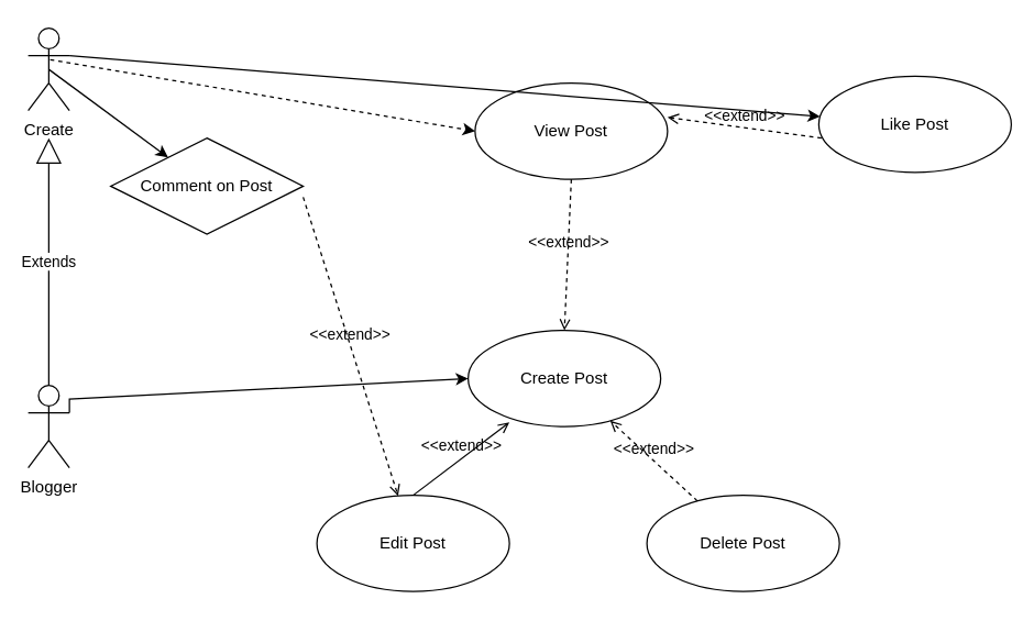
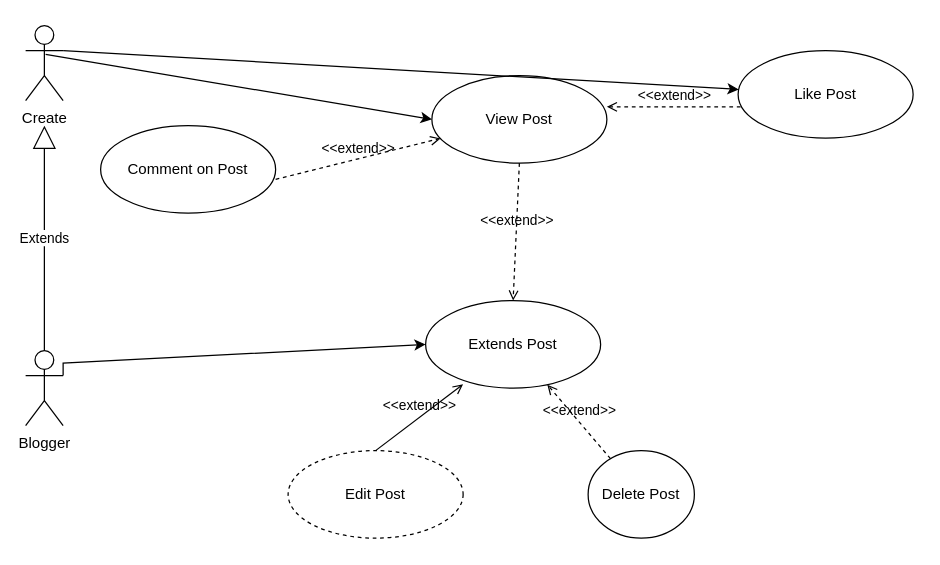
  <mxCell id="0" />
  <mxCell id="1" parent="0" />
  <mxCell id="2" value="Create" style="shape=umlActor;verticalLabelPosition=bottom;verticalAlign=top;html=1;" vertex="1" parent="1"><mxGeometry x="20" y="20" width="30" height="60" as="geometry" /></mxCell>
  <mxCell id="3" value="Blogger" style="shape=umlActor;verticalLabelPosition=bottom;verticalAlign=top;html=1;" vertex="1" parent="1"><mxGeometry x="20" y="280" width="30" height="60" as="geometry" /></mxCell>
  <mxCell id="4" value="Extends" style="endArrow=block;endSize=16;endFill=0;html=1;rounded=0;exitX=0.5;exitY=0;exitDx=0;exitDy=0;exitPerimeter=0;" edge="1" parent="1" source="3"><mxGeometry width="160" relative="1" as="geometry"><mxPoint x="30" y="260" as="sourcePoint" /><mxPoint x="35" y="100" as="targetPoint" /></mxGeometry></mxCell>
- <mxCell id="5" value="Create Post" style="ellipse;whiteSpace=wrap;html=1;" vertex="1" parent="1"><mxGeometry x="340" y="240" width="140" height="70" as="geometry" /></mxCell>
+ <mxCell id="5" value="Extends Post" style="ellipse;whiteSpace=wrap;html=1;" vertex="1" parent="1"><mxGeometry x="340" y="240" width="140" height="70" as="geometry" /></mxCell>
  <mxCell id="6" value="" style="endArrow=classic;html=1;rounded=0;entryX=0;entryY=0.5;entryDx=0;entryDy=0;exitX=1;exitY=0.333;exitDx=0;exitDy=0;exitPerimeter=0;" edge="1" parent="1" source="3" target="5"><mxGeometry width="50" height="50" relative="1" as="geometry"><mxPoint x="100" y="310" as="sourcePoint" /><mxPoint x="180" y="230" as="targetPoint" /><Array as="points"><mxPoint x="50" y="290" /></Array></mxGeometry></mxCell>
- <mxCell id="7" value="Edit Post" style="ellipse;whiteSpace=wrap;html=1;" vertex="1" parent="1"><mxGeometry x="230" y="360" width="140" height="70" as="geometry" /></mxCell>
- <mxCell id="8" value="Delete Post" style="ellipse;whiteSpace=wrap;html=1;" vertex="1" parent="1"><mxGeometry x="470" y="360" width="140" height="70" as="geometry" /></mxCell>
+ <mxCell id="7" value="Edit Post" style="ellipse;whiteSpace=wrap;html=1;dashed=1;" vertex="1" parent="1"><mxGeometry x="230" y="360" width="140" height="70" as="geometry" /></mxCell>
+ <mxCell id="8" value="Delete Post" style="ellipse;whiteSpace=wrap;html=1;" vertex="1" parent="1"><mxGeometry x="470" y="360" width="85" height="70" as="geometry" /></mxCell>
  <mxCell id="9" value="&amp;lt;&amp;lt;extend&amp;gt;&amp;gt;" style="html=1;verticalAlign=bottom;labelBackgroundColor=none;endArrow=open;endFill=0;dashed=0;rounded=0;exitX=0.5;exitY=0;exitDx=0;exitDy=0;entryX=0.214;entryY=0.957;entryDx=0;entryDy=0;entryPerimeter=0;" edge="1" parent="1" source="7" target="5"><mxGeometry width="160" relative="1" as="geometry"><mxPoint x="300" y="210" as="sourcePoint" /><mxPoint x="460" y="210" as="targetPoint" /></mxGeometry></mxCell>
  <mxCell id="10" value="&amp;lt;&amp;lt;extend&amp;gt;&amp;gt;" style="html=1;verticalAlign=bottom;labelBackgroundColor=none;endArrow=open;endFill=0;dashed=1;rounded=0;" edge="1" parent="1" source="8" target="5"><mxGeometry width="160" relative="1" as="geometry"><mxPoint x="470" y="360" as="sourcePoint" /><mxPoint x="536" y="307" as="targetPoint" /></mxGeometry></mxCell>
  <mxCell id="11" value="View Post" style="ellipse;whiteSpace=wrap;html=1;" vertex="1" parent="1"><mxGeometry x="345" y="60" width="140" height="70" as="geometry" /></mxCell>
- <mxCell id="12" value="" style="endArrow=classic;html=1;rounded=0;entryX=0;entryY=0.5;entryDx=0;entryDy=0;exitX=0.533;exitY=0.383;exitDx=0;exitDy=0;exitPerimeter=0;dashed=1;" edge="1" parent="1" source="2" target="11"><mxGeometry width="50" height="50" relative="1" as="geometry"><mxPoint x="50" y="45" as="sourcePoint" /><mxPoint x="340" y="30" as="targetPoint" /><Array as="points" /></mxGeometry></mxCell>
+ <mxCell id="12" value="" style="endArrow=classic;html=1;rounded=0;entryX=0;entryY=0.5;entryDx=0;entryDy=0;exitX=0.533;exitY=0.383;exitDx=0;exitDy=0;exitPerimeter=0;" edge="1" parent="1" source="2" target="11"><mxGeometry width="50" height="50" relative="1" as="geometry"><mxPoint x="50" y="45" as="sourcePoint" /><mxPoint x="340" y="30" as="targetPoint" /><Array as="points" /></mxGeometry></mxCell>
  <mxCell id="13" value="&amp;lt;&amp;lt;extend&amp;gt;&amp;gt;" style="html=1;verticalAlign=bottom;labelBackgroundColor=none;endArrow=open;endFill=0;dashed=1;rounded=0;entryX=0.5;entryY=0;entryDx=0;entryDy=0;exitX=0.5;exitY=1;exitDx=0;exitDy=0;" edge="1" parent="1" source="11" target="5"><mxGeometry width="160" relative="1" as="geometry"><mxPoint x="507" y="188.22" as="sourcePoint" /><mxPoint x="443" y="130.22" as="targetPoint" /></mxGeometry></mxCell>
- <mxCell id="14" value="Like Post" style="ellipse;whiteSpace=wrap;html=1;" vertex="1" parent="1"><mxGeometry x="595" y="55" width="140" height="70" as="geometry" /></mxCell>
+ <mxCell id="14" value="Like Post" style="ellipse;whiteSpace=wrap;html=1;" vertex="1" parent="1"><mxGeometry x="590" y="40" width="140" height="70" as="geometry" /></mxCell>
  <mxCell id="15" value="&amp;lt;&amp;lt;extend&amp;gt;&amp;gt;" style="html=1;verticalAlign=bottom;labelBackgroundColor=none;endArrow=open;endFill=0;dashed=1;rounded=0;entryX=1;entryY=0.357;entryDx=0;entryDy=0;exitX=0.014;exitY=0.643;exitDx=0;exitDy=0;exitPerimeter=0;entryPerimeter=0;" edge="1" parent="1" source="14" target="11"><mxGeometry width="160" relative="1" as="geometry"><mxPoint x="510" y="170" as="sourcePoint" /><mxPoint x="510" y="240" as="targetPoint" /></mxGeometry></mxCell>
  <mxCell id="16" value="" style="endArrow=classic;html=1;rounded=0;exitX=1;exitY=0.333;exitDx=0;exitDy=0;exitPerimeter=0;" edge="1" parent="1" source="2" target="14"><mxGeometry width="50" height="50" relative="1" as="geometry"><mxPoint x="130" y="30" as="sourcePoint" /><mxPoint x="180" y="-20" as="targetPoint" /></mxGeometry></mxCell>
- <mxCell id="17" value="Comment on Post" style="rhombus;whiteSpace=wrap;html=1;" vertex="1" parent="1"><mxGeometry x="80" y="100" width="140" height="70" as="geometry" /></mxCell>
- <mxCell id="18" value="" style="endArrow=classic;html=1;rounded=0;exitX=0.5;exitY=0.5;exitDx=0;exitDy=0;exitPerimeter=0;" edge="1" parent="1" source="2" target="17"><mxGeometry width="50" height="50" relative="1" as="geometry"><mxPoint x="36" y="70.02" as="sourcePoint" /><mxPoint x="340" y="162.02" as="targetPoint" /><Array as="points" /></mxGeometry></mxCell>
- <mxCell id="19" value="&amp;lt;&amp;lt;extend&amp;gt;&amp;gt;" style="html=1;verticalAlign=bottom;labelBackgroundColor=none;endArrow=open;endFill=0;dashed=1;rounded=0;exitX=1;exitY=0.614;exitDx=0;exitDy=0;exitPerimeter=0;" edge="1" parent="1" source="17" target="7"><mxGeometry width="160" relative="1" as="geometry"><mxPoint x="330" y="170" as="sourcePoint" /><mxPoint x="330" y="240" as="targetPoint" /></mxGeometry></mxCell>
+ <mxCell id="17" value="Comment on Post" style="ellipse;whiteSpace=wrap;html=1;" vertex="1" parent="1"><mxGeometry x="80" y="100" width="140" height="70" as="geometry" /></mxCell>
+ <mxCell id="19" value="&amp;lt;&amp;lt;extend&amp;gt;&amp;gt;" style="html=1;verticalAlign=bottom;labelBackgroundColor=none;endArrow=open;endFill=0;dashed=1;rounded=0;exitX=1;exitY=0.614;exitDx=0;exitDy=0;exitPerimeter=0;" edge="1" parent="1" source="17" target="11"><mxGeometry width="160" relative="1" as="geometry"><mxPoint x="330" y="170" as="sourcePoint" /><mxPoint x="330" y="240" as="targetPoint" /></mxGeometry></mxCell>
